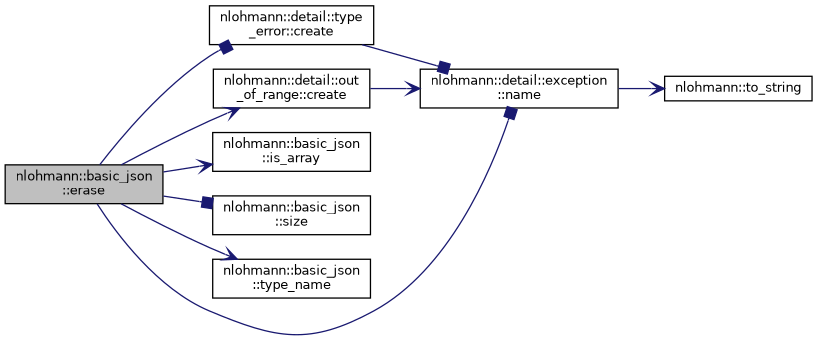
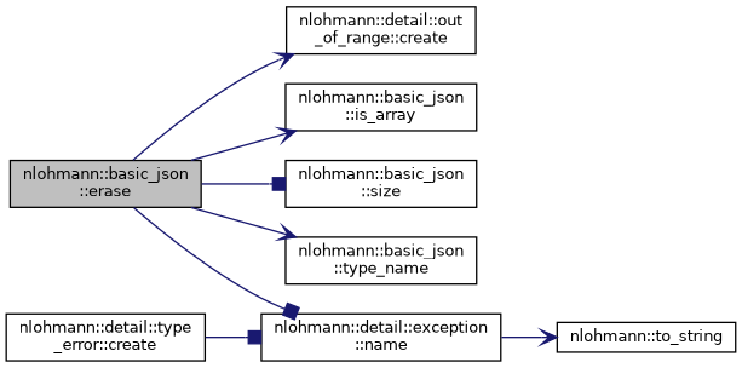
  digraph {
    rankdir=LR
    node [color=black fillcolor=white fontname=Helvetica fontsize=10 shape=record style=filled]
    edge [arrowhead=vee color=midnightblue fontname=Helvetica fontsize=10 labelfontname=Helvetica labelfontsize=10 style=solid]
    n1 [fillcolor=grey75 fontcolor=black height=0.2 label="nlohmann::basic_json\l::erase" width=0.4]
    n2 [height=0.2 label="nlohmann::detail::type\l_error::create" width=0.4]
    n3 [height=0.2 label="nlohmann::detail::out\l_of_range::create" width=0.4]
    n4 [height=0.2 label="nlohmann::basic_json\l::is_array" width=0.4]
    n5 [height=0.2 label="nlohmann::basic_json\l::size" width=0.4]
    n6 [height=0.2 label="nlohmann::basic_json\l::type_name" width=0.4]
    n7 [height=0.2 label="nlohmann::detail::exception\l::name" width=0.4]
    n8 [height=0.2 label="nlohmann::to_string" width=0.4]
-   n1 -> n2 [arrowhead=box]
    n1 -> n3
    n1 -> n4
    n1 -> n5 [arrowhead=box]
    n1 -> n6
    n1 -> n7 [arrowhead=box]
    n2 -> n7 [arrowhead=box]
-   n3 -> n7
    n7 -> n8
  }
